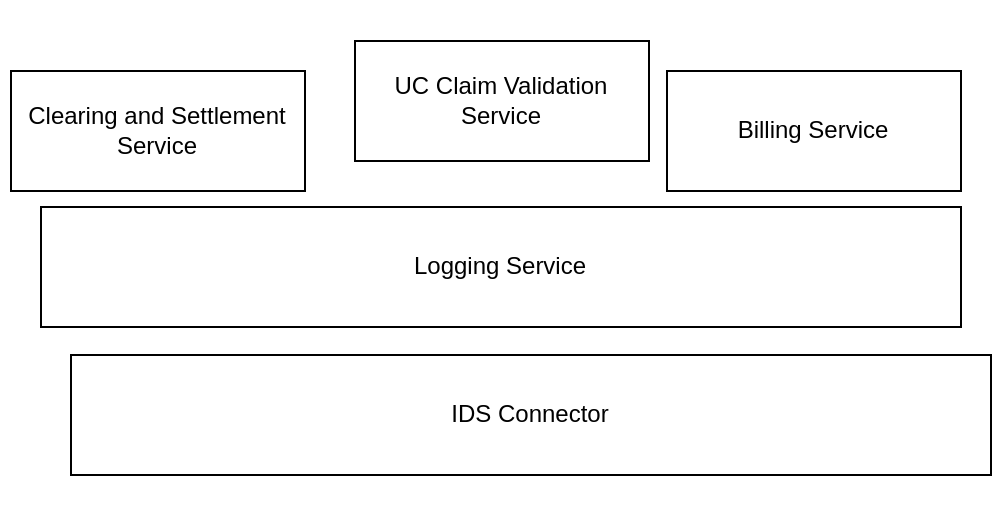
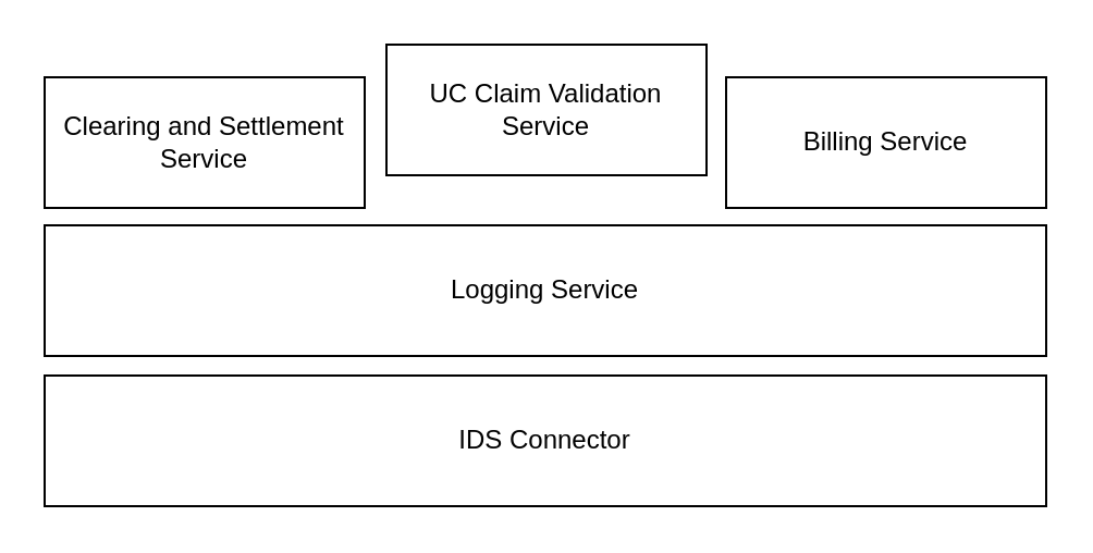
  <mxCell id="0" />
  <mxCell id="1" parent="0" />
- <mxCell id="2" value="IDS Connector" style="rounded=0;whiteSpace=wrap;html=1;" parent="1" vertex="1"><mxGeometry x="35" y="177" width="460" height="60" as="geometry" /></mxCell>
+ <mxCell id="2" value="IDS Connector" style="rounded=0;whiteSpace=wrap;html=1;" parent="1" vertex="1"><mxGeometry x="20" y="172" width="460" height="60" as="geometry" /></mxCell>
  <mxCell id="3" value="Logging Service" style="rounded=0;whiteSpace=wrap;html=1;" parent="1" vertex="1"><mxGeometry x="20" y="103" width="460" height="60" as="geometry" /></mxCell>
- <mxCell id="4" value="Clearing and Settlement&lt;br&gt;Service" style="rounded=0;whiteSpace=wrap;html=1;" parent="1" vertex="1"><mxGeometry x="5" y="35" width="147" height="60" as="geometry" /></mxCell>
+ <mxCell id="4" value="Clearing and Settlement&lt;br&gt;Service" style="rounded=0;whiteSpace=wrap;html=1;" parent="1" vertex="1"><mxGeometry x="20" y="35" width="147" height="60" as="geometry" /></mxCell>
  <mxCell id="5" value="Billing Service" style="rounded=0;whiteSpace=wrap;html=1;" parent="1" vertex="1"><mxGeometry x="333" y="35" width="147" height="60" as="geometry" /></mxCell>
  <mxCell id="6" value="UC Claim Validation &lt;br&gt;Service" style="rounded=0;whiteSpace=wrap;html=1;" parent="1" vertex="1"><mxGeometry x="177" y="20" width="147" height="60" as="geometry" /></mxCell>
